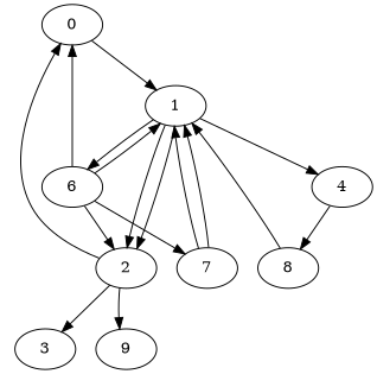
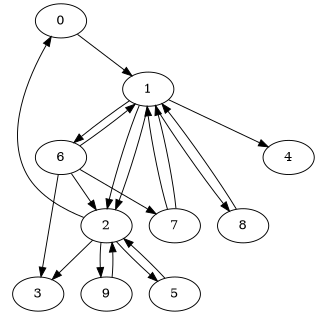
  digraph {
    0
    1
    2
    4
    6
    8
    3
+   5
    9
    7
    0 -> 1
    1 -> 2
    1 -> 2
    1 -> 4
    1 -> 6
-   4 -> 8
+   1 -> 8
    2 -> 0
    2 -> 3
+   2 -> 5
    2 -> 9
-   6 -> 0
+   6 -> 3
    6 -> 1
    6 -> 2
    6 -> 7
    8 -> 1
+   5 -> 2
+   9 -> 2
    7 -> 1
    7 -> 1
  }
